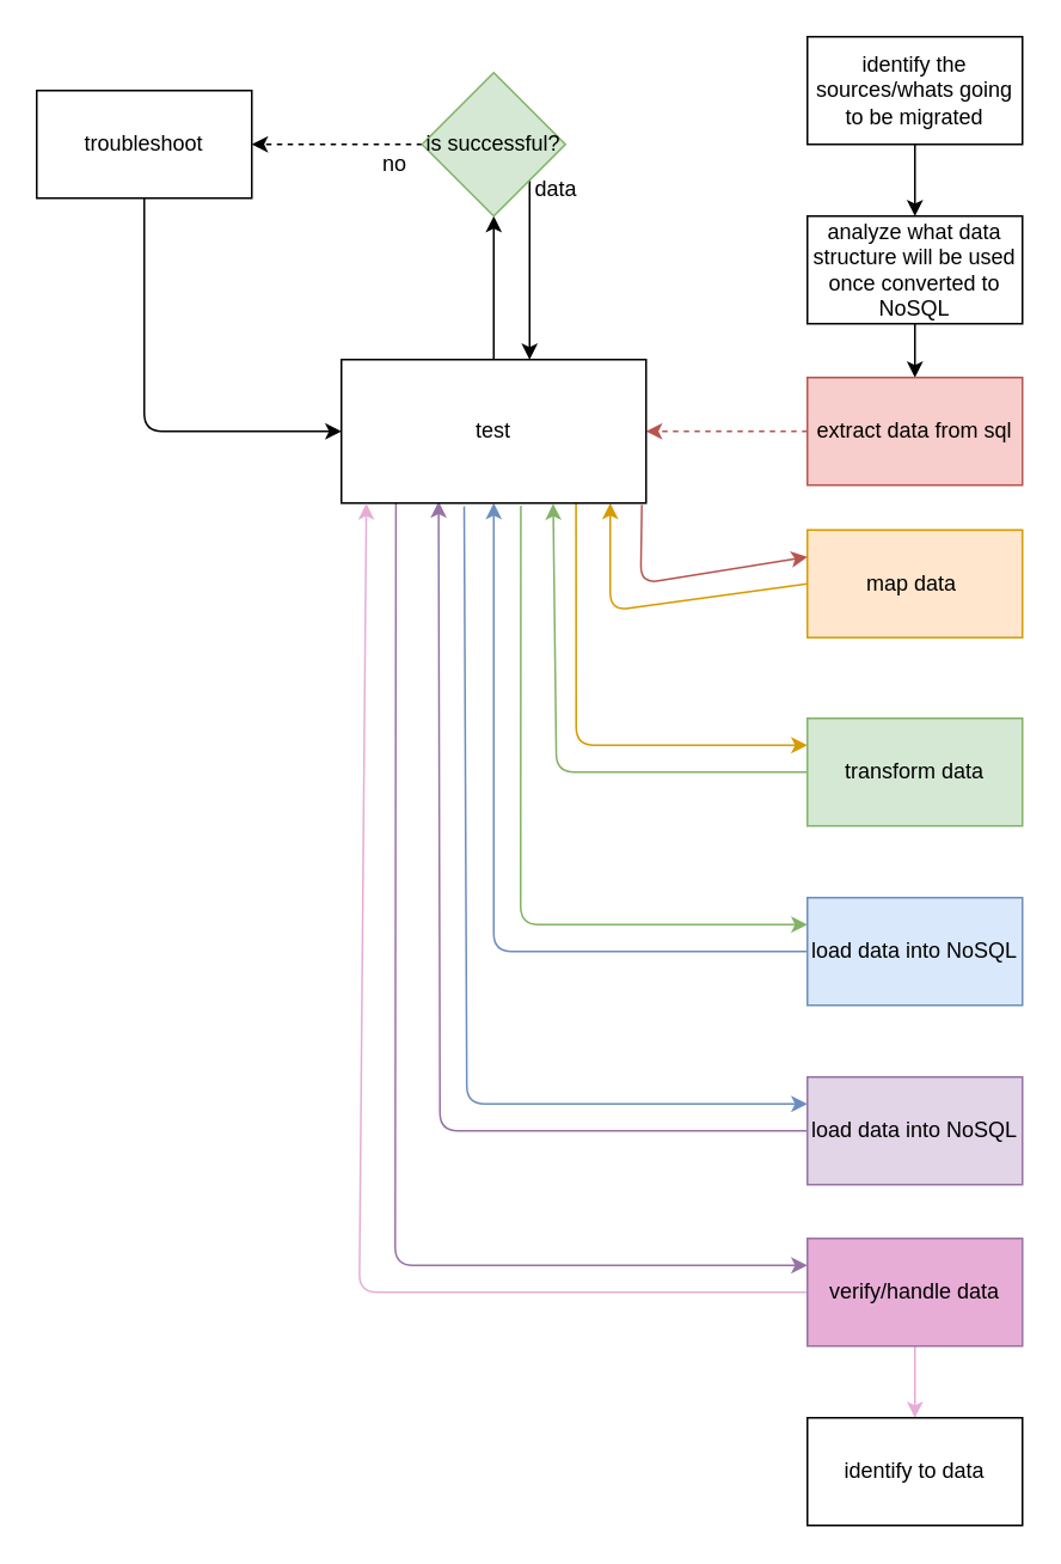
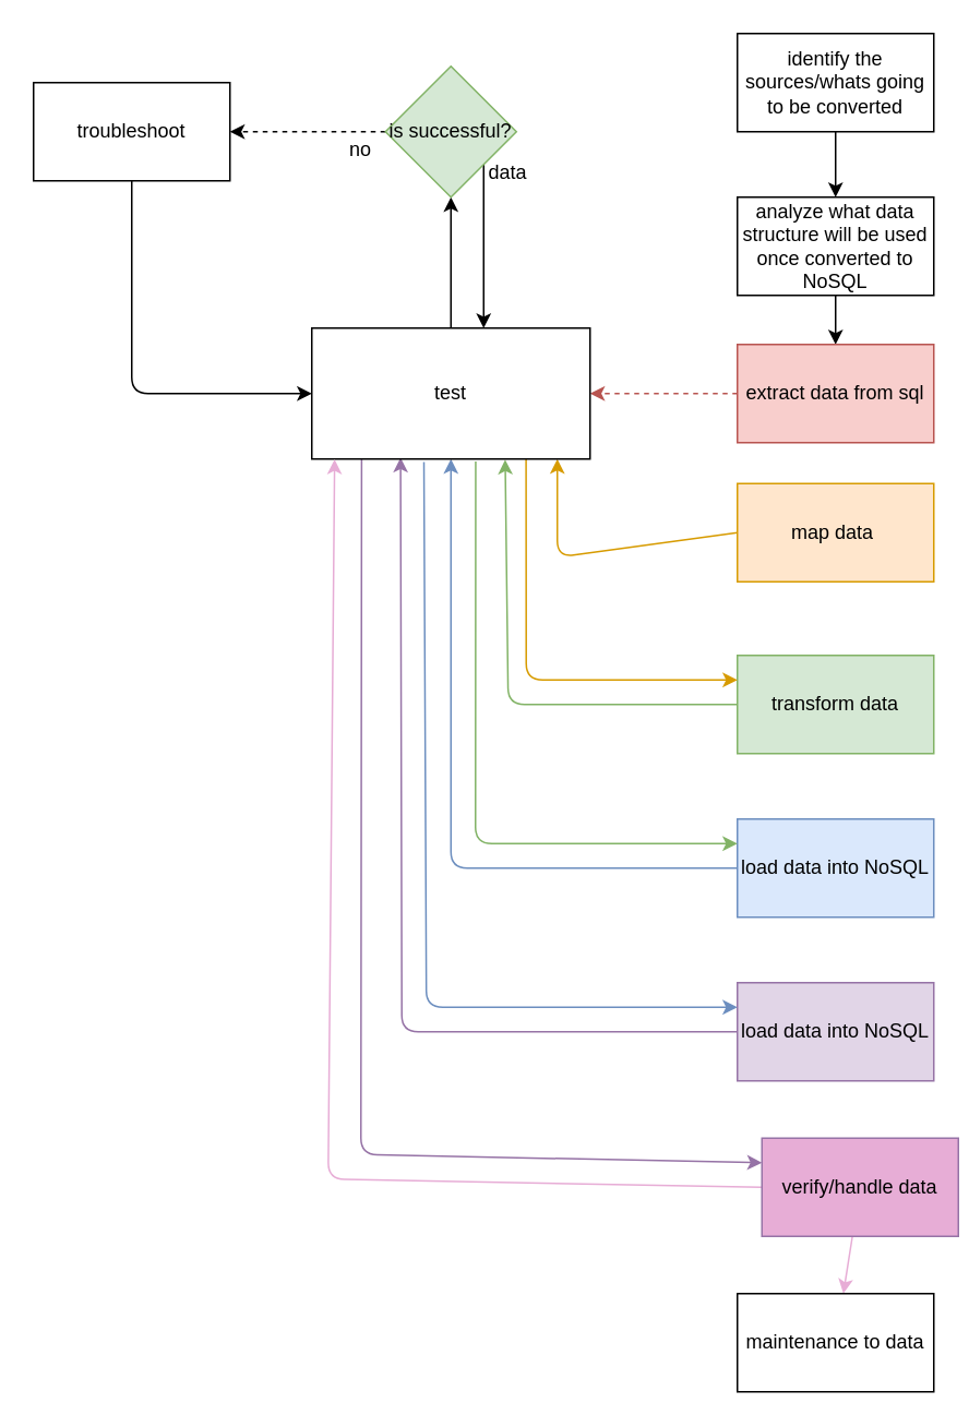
  <mxCell id="0" />
  <mxCell id="1" parent="0" />
  <mxCell id="2" value="" style="edgeStyle=none;html=1;" edge="1" parent="1" source="3" target="5"><mxGeometry relative="1" as="geometry" /></mxCell>
- <mxCell id="3" value="identify the sources/whats going to be migrated" style="rounded=0;whiteSpace=wrap;html=1;" vertex="1" parent="1"><mxGeometry x="450" y="20" width="120" height="60" as="geometry" /></mxCell>
+ <mxCell id="3" value="identify the sources/whats going to be converted" style="rounded=0;whiteSpace=wrap;html=1;" vertex="1" parent="1"><mxGeometry x="450" y="20" width="120" height="60" as="geometry" /></mxCell>
  <mxCell id="4" value="" style="edgeStyle=none;html=1;" edge="1" parent="1" source="5" target="7"><mxGeometry relative="1" as="geometry" /></mxCell>
  <mxCell id="5" value="analyze what data structure will be used once converted to NoSQL" style="rounded=0;whiteSpace=wrap;html=1;" vertex="1" parent="1"><mxGeometry x="450" y="120" width="120" height="60" as="geometry" /></mxCell>
  <mxCell id="6" value="" style="edgeStyle=none;html=1;fillColor=#f8cecc;strokeColor=#b85450;dashed=1;" edge="1" parent="1" source="7" target="22"><mxGeometry relative="1" as="geometry" /></mxCell>
  <mxCell id="7" value="extract data from sql" style="rounded=0;whiteSpace=wrap;html=1;fillColor=#f8cecc;strokeColor=#b85450;" vertex="1" parent="1"><mxGeometry x="450" y="210" width="120" height="60" as="geometry" /></mxCell>
  <mxCell id="8" style="edgeStyle=none;html=1;exitX=0;exitY=0.5;exitDx=0;exitDy=0;fillColor=#ffe6cc;strokeColor=#d79b00;" edge="1" parent="1" source="9"><mxGeometry relative="1" as="geometry"><mxPoint x="340" y="280" as="targetPoint" /><Array as="points"><mxPoint x="340" y="340" /></Array></mxGeometry></mxCell>
  <mxCell id="9" value="map data&amp;nbsp;" style="rounded=0;whiteSpace=wrap;html=1;fillColor=#ffe6cc;strokeColor=#d79b00;" vertex="1" parent="1"><mxGeometry x="450" y="295" width="120" height="60" as="geometry" /></mxCell>
  <mxCell id="10" style="edgeStyle=none;html=1;exitX=0;exitY=0.5;exitDx=0;exitDy=0;entryX=0.695;entryY=1.005;entryDx=0;entryDy=0;fillColor=#d5e8d4;strokeColor=#82b366;entryPerimeter=0;" edge="1" parent="1" source="11" target="22"><mxGeometry relative="1" as="geometry"><Array as="points"><mxPoint x="310" y="430" /></Array></mxGeometry></mxCell>
  <mxCell id="11" value="transform data" style="rounded=0;whiteSpace=wrap;html=1;fillColor=#d5e8d4;strokeColor=#82b366;" vertex="1" parent="1"><mxGeometry x="450" y="400" width="120" height="60" as="geometry" /></mxCell>
  <mxCell id="12" style="edgeStyle=none;html=1;exitX=0;exitY=0.5;exitDx=0;exitDy=0;entryX=0.5;entryY=1;entryDx=0;entryDy=0;fillColor=#dae8fc;strokeColor=#6c8ebf;" edge="1" parent="1" source="13" target="22"><mxGeometry relative="1" as="geometry"><Array as="points"><mxPoint x="275" y="530" /></Array></mxGeometry></mxCell>
  <mxCell id="13" value="load data into NoSQL" style="rounded=0;whiteSpace=wrap;html=1;fillColor=#dae8fc;strokeColor=#6c8ebf;" vertex="1" parent="1"><mxGeometry x="450" y="500" width="120" height="60" as="geometry" /></mxCell>
  <mxCell id="14" style="edgeStyle=none;html=1;exitX=0;exitY=0.5;exitDx=0;exitDy=0;entryX=0.319;entryY=0.989;entryDx=0;entryDy=0;fillColor=#e1d5e7;strokeColor=#9673a6;entryPerimeter=0;" edge="1" parent="1" source="15" target="22"><mxGeometry relative="1" as="geometry"><Array as="points"><mxPoint x="245" y="630" /></Array></mxGeometry></mxCell>
  <mxCell id="15" value="load data into NoSQL" style="rounded=0;whiteSpace=wrap;html=1;fillColor=#e1d5e7;strokeColor=#9673a6;" vertex="1" parent="1"><mxGeometry x="450" y="600" width="120" height="60" as="geometry" /></mxCell>
- <mxCell id="16" style="edgeStyle=none;html=1;exitX=0.986;exitY=1.013;exitDx=0;exitDy=0;entryX=0;entryY=0.25;entryDx=0;entryDy=0;exitPerimeter=0;fillColor=#f8cecc;strokeColor=#b85450;" edge="1" parent="1" source="22" target="9"><mxGeometry relative="1" as="geometry"><Array as="points"><mxPoint x="357" y="325" /></Array></mxGeometry></mxCell>
  <mxCell id="17" style="edgeStyle=none;html=1;exitX=0.77;exitY=0.998;exitDx=0;exitDy=0;entryX=0;entryY=0.25;entryDx=0;entryDy=0;exitPerimeter=0;fillColor=#ffe6cc;strokeColor=#d79b00;" edge="1" parent="1" source="22" target="11"><mxGeometry relative="1" as="geometry"><Array as="points"><mxPoint x="321" y="415" /></Array></mxGeometry></mxCell>
  <mxCell id="18" style="edgeStyle=none;html=1;exitX=0.589;exitY=1.019;exitDx=0;exitDy=0;entryX=0;entryY=0.25;entryDx=0;entryDy=0;exitPerimeter=0;fillColor=#d5e8d4;strokeColor=#82b366;" edge="1" parent="1" source="22" target="13"><mxGeometry relative="1" as="geometry"><Array as="points"><mxPoint x="290" y="515" /></Array></mxGeometry></mxCell>
  <mxCell id="19" style="edgeStyle=none;html=1;exitX=0.403;exitY=1.023;exitDx=0;exitDy=0;entryX=0;entryY=0.25;entryDx=0;entryDy=0;exitPerimeter=0;fillColor=#dae8fc;strokeColor=#6c8ebf;" edge="1" parent="1" source="22" target="15"><mxGeometry relative="1" as="geometry"><Array as="points"><mxPoint x="260" y="615" /></Array></mxGeometry></mxCell>
  <mxCell id="20" style="edgeStyle=none;html=1;exitX=0.179;exitY=1.003;exitDx=0;exitDy=0;entryX=0;entryY=0.25;entryDx=0;entryDy=0;strokeColor=#9673a6;exitPerimeter=0;fillColor=#e1d5e7;" edge="1" parent="1" source="22" target="25"><mxGeometry relative="1" as="geometry"><Array as="points"><mxPoint x="220" y="705" /></Array></mxGeometry></mxCell>
  <mxCell id="21" value="" style="edgeStyle=none;html=1;" edge="1" parent="1" source="22" target="29"><mxGeometry relative="1" as="geometry" /></mxCell>
  <mxCell id="22" value="test" style="rounded=0;whiteSpace=wrap;html=1;" vertex="1" parent="1"><mxGeometry x="190" y="200" width="170" height="80" as="geometry" /></mxCell>
  <mxCell id="23" style="edgeStyle=none;html=1;exitX=0;exitY=0.5;exitDx=0;exitDy=0;strokeColor=#E7ADD6;entryX=0.082;entryY=1.003;entryDx=0;entryDy=0;entryPerimeter=0;" edge="1" parent="1" source="25" target="22"><mxGeometry relative="1" as="geometry"><mxPoint x="223" y="280" as="targetPoint" /><Array as="points"><mxPoint x="200" y="720" /></Array></mxGeometry></mxCell>
  <mxCell id="24" value="" style="edgeStyle=none;html=1;strokeColor=#E7ADD6;" edge="1" parent="1" source="25" target="26"><mxGeometry relative="1" as="geometry" /></mxCell>
- <mxCell id="25" value="verify/handle data" style="rounded=0;whiteSpace=wrap;html=1;fillColor=#E7ADD6;strokeColor=#9673a6;" vertex="1" parent="1"><mxGeometry x="450" y="690" width="120" height="60" as="geometry" /></mxCell>
- <mxCell id="26" value="identify to data" style="rounded=0;whiteSpace=wrap;html=1;" vertex="1" parent="1"><mxGeometry x="450" y="790" width="120" height="60" as="geometry" /></mxCell>
+ <mxCell id="25" value="verify/handle data" style="rounded=0;whiteSpace=wrap;html=1;fillColor=#E7ADD6;strokeColor=#9673a6;" vertex="1" parent="1"><mxGeometry x="465" y="695" width="120" height="60" as="geometry" /></mxCell>
+ <mxCell id="26" value="maintenance to data" style="rounded=0;whiteSpace=wrap;html=1;" vertex="1" parent="1"><mxGeometry x="450" y="790" width="120" height="60" as="geometry" /></mxCell>
  <mxCell id="27" value="" style="edgeStyle=none;html=1;dashed=1;" edge="1" parent="1" source="29" target="31"><mxGeometry relative="1" as="geometry" /></mxCell>
  <mxCell id="28" style="edgeStyle=none;html=1;exitX=1;exitY=1;exitDx=0;exitDy=0;" edge="1" parent="1" source="29"><mxGeometry relative="1" as="geometry"><mxPoint x="295" y="200" as="targetPoint" /></mxGeometry></mxCell>
  <mxCell id="29" value="is successful?" style="rhombus;whiteSpace=wrap;html=1;rounded=0;fillColor=#d5e8d4;strokeColor=#82b366;" vertex="1" parent="1"><mxGeometry x="235" y="40" width="80" height="80" as="geometry" /></mxCell>
  <mxCell id="30" style="edgeStyle=none;html=1;exitX=0.5;exitY=1;exitDx=0;exitDy=0;entryX=0;entryY=0.5;entryDx=0;entryDy=0;" edge="1" parent="1" source="31" target="22"><mxGeometry relative="1" as="geometry"><Array as="points"><mxPoint x="80" y="240" /></Array></mxGeometry></mxCell>
  <mxCell id="31" value="troubleshoot" style="whiteSpace=wrap;html=1;rounded=0;" vertex="1" parent="1"><mxGeometry x="20" y="50" width="120" height="60" as="geometry" /></mxCell>
  <mxCell id="32" value="no" style="text;html=1;strokeColor=none;fillColor=none;align=center;verticalAlign=middle;whiteSpace=wrap;rounded=0;" vertex="1" parent="1"><mxGeometry x="190" y="76" width="60" height="30" as="geometry" /></mxCell>
  <mxCell id="33" value="data" style="text;html=1;strokeColor=none;fillColor=none;align=center;verticalAlign=middle;whiteSpace=wrap;rounded=0;" vertex="1" parent="1"><mxGeometry x="280" y="90" width="60" height="30" as="geometry" /></mxCell>
